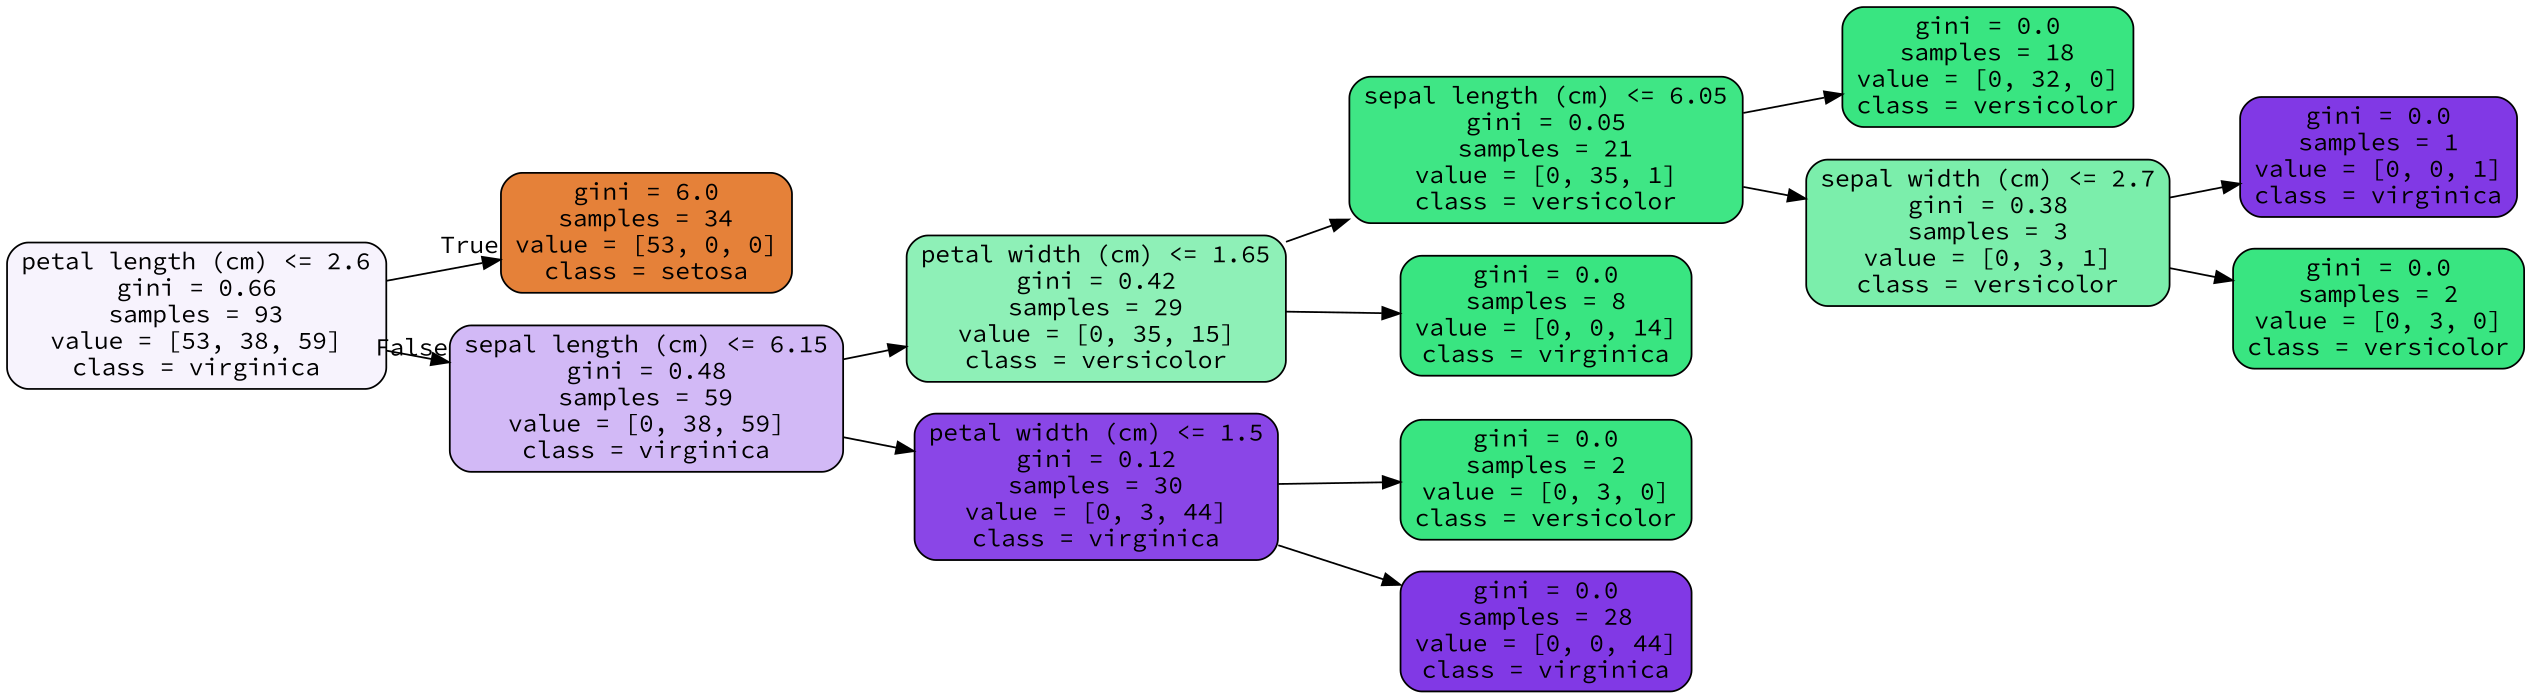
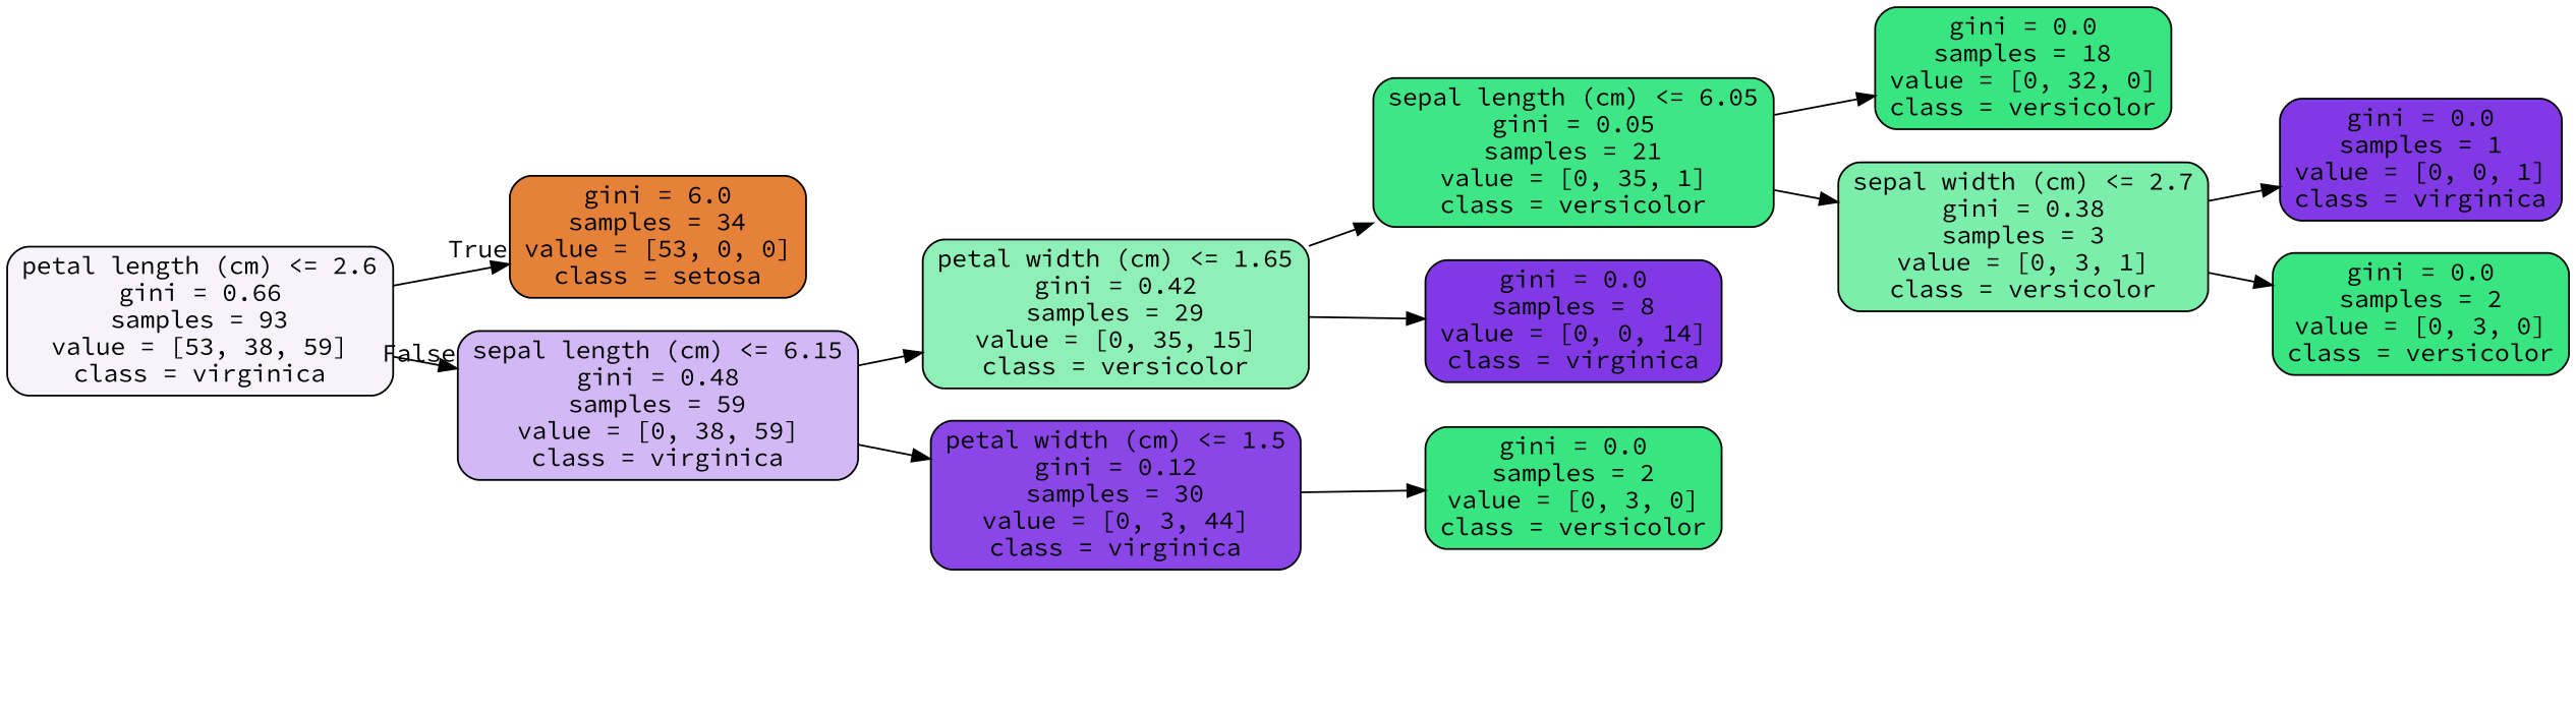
  digraph {
    fontname="Source Code Pro"
    rankdir=LR
    node [color=black fillcolor="#8139e5" fontname="Source Code Pro" shape=box style="filled, rounded"]
    edge [fontname="Source Code Pro"]
    n1 [fillcolor="#f7f3fd" label="petal length (cm) <= 2.6\ngini = 0.66\nsamples = 93\nvalue = [53, 38, 59]\nclass = virginica"]
    n2 [fillcolor="#e58139" label="gini = 6.0\nsamples = 34\nvalue = [53, 0, 0]\nclass = setosa"]
    n3 [fillcolor="#d2b9f6" label="sepal length (cm) <= 6.15\ngini = 0.48\nsamples = 59\nvalue = [0, 38, 59]\nclass = virginica"]
    n4 [fillcolor="#8ef0b7" label="petal width (cm) <= 1.65\ngini = 0.42\nsamples = 29\nvalue = [0, 35, 15]\nclass = versicolor"]
    n5 [fillcolor="#8a46e7" label="petal width (cm) <= 1.5\ngini = 0.12\nsamples = 30\nvalue = [0, 3, 44]\nclass = virginica"]
    n6 [fillcolor="#3fe685" label="sepal length (cm) <= 6.05\ngini = 0.05\nsamples = 21\nvalue = [0, 35, 1]\nclass = versicolor"]
-   n7 [fillcolor="#39e581" label="gini = 0.0\nsamples = 8\nvalue = [0, 0, 14]\nclass = virginica"]
+   n7 [label="gini = 0.0\nsamples = 8\nvalue = [0, 0, 14]\nclass = virginica"]
    n8 [fillcolor="#39e581" label="gini = 0.0\nsamples = 2\nvalue = [0, 3, 0]\nclass = versicolor"]
-   n9 [label="gini = 0.0\nsamples = 28\nvalue = [0, 0, 44]\nclass = virginica"]
    n10 [fillcolor="#39e581" label="gini = 0.0\nsamples = 18\nvalue = [0, 32, 0]\nclass = versicolor"]
    n11 [fillcolor="#7beeab" label="sepal width (cm) <= 2.7\ngini = 0.38\nsamples = 3\nvalue = [0, 3, 1]\nclass = versicolor"]
    n12 [label="gini = 0.0\nsamples = 1\nvalue = [0, 0, 1]\nclass = virginica"]
    n13 [fillcolor="#39e581" label="gini = 0.0\nsamples = 2\nvalue = [0, 3, 0]\nclass = versicolor"]
    n1 -> n2 [headlabel=True labelangle=45 labeldistance=2.5]
    n1 -> n3 [headlabel=False labelangle=-45 labeldistance=2.5]
    n3 -> n4
    n3 -> n5
    n4 -> n6
    n4 -> n7
    n5 -> n8
-   n5 -> n9
    n6 -> n10
    n6 -> n11
    n11 -> n12
    n11 -> n13
  }
